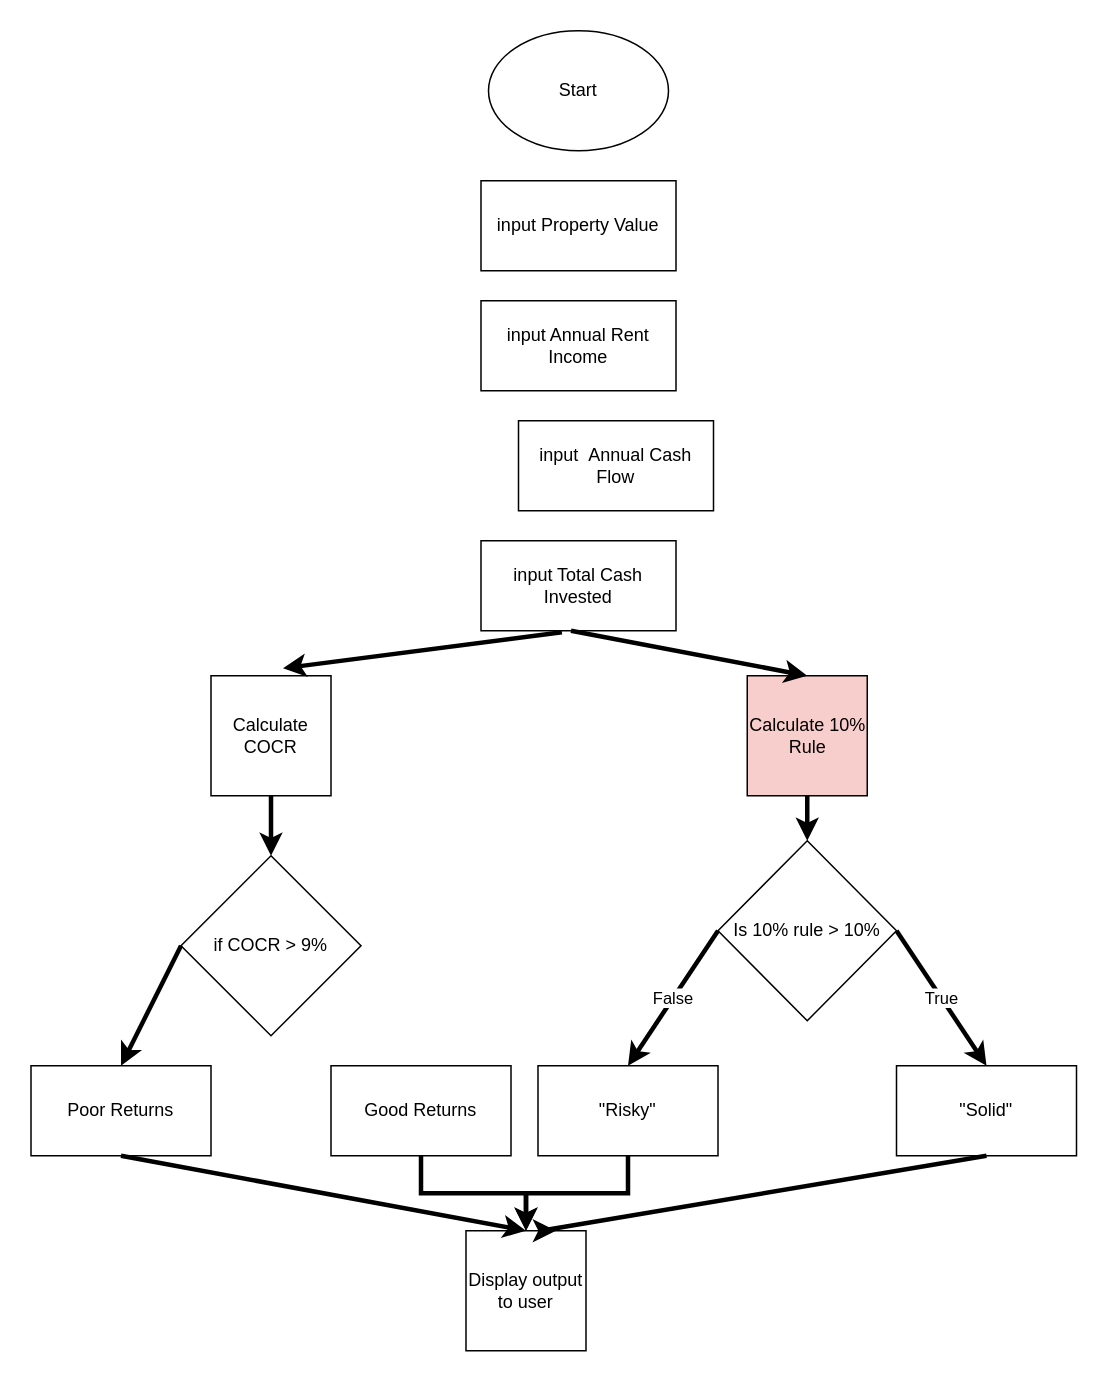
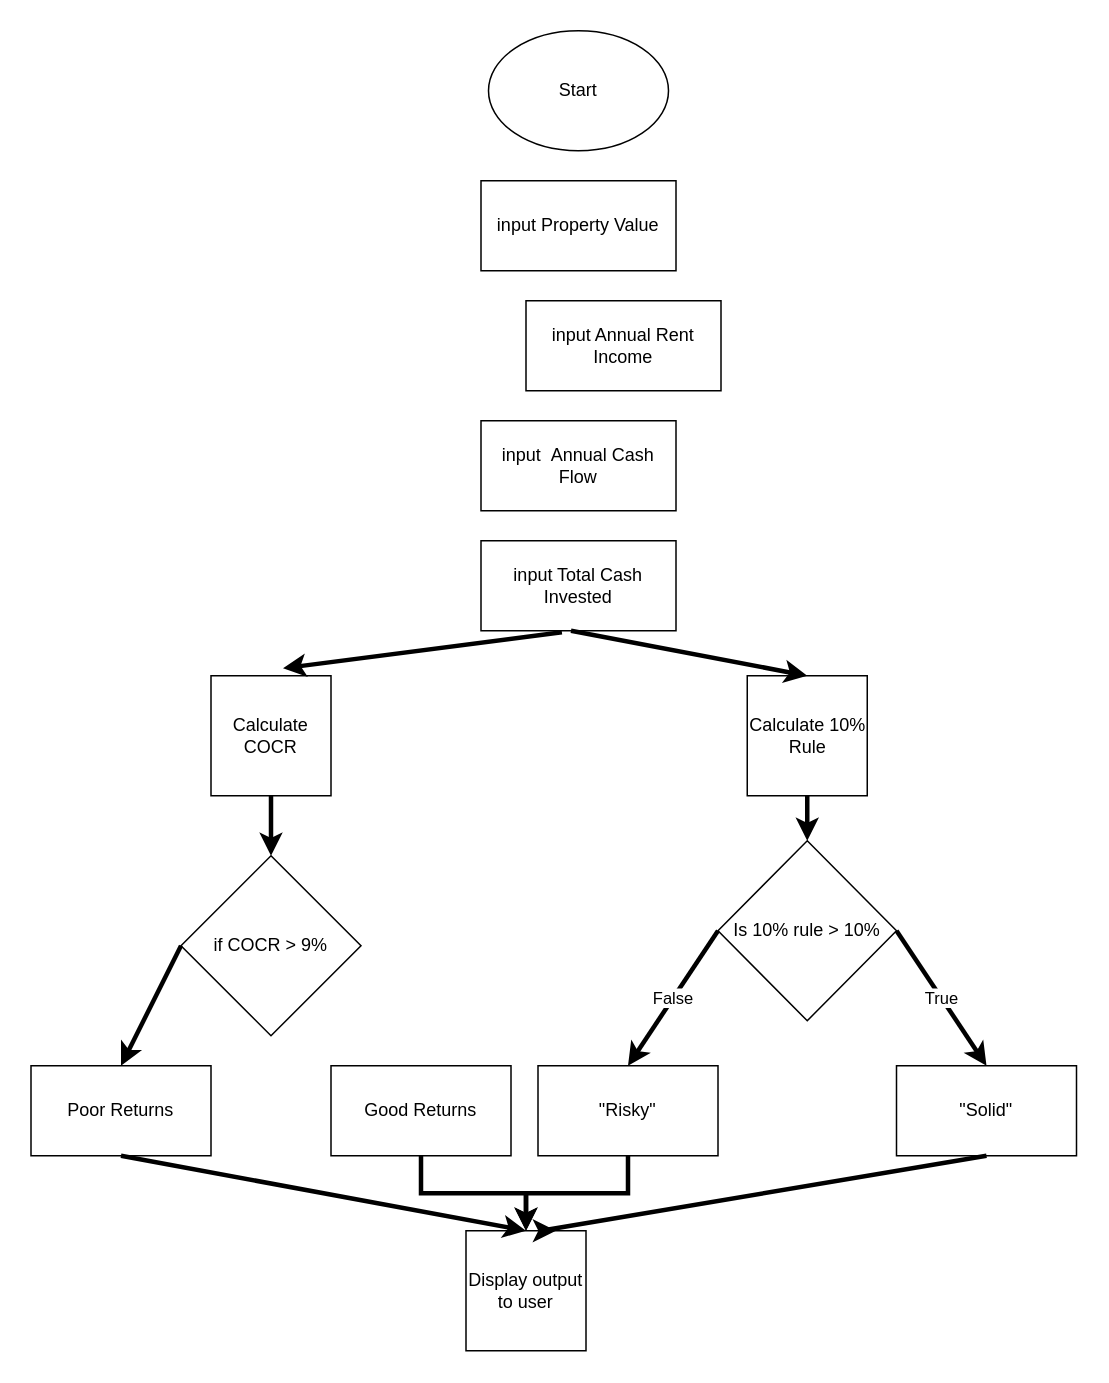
  <mxCell id="0" />
  <mxCell id="1" parent="0" />
  <mxCell id="2" value="input Property Value" style="rounded=0;whiteSpace=wrap;html=1;" vertex="1" parent="1"><mxGeometry x="320" y="120" width="130" height="60" as="geometry" /></mxCell>
  <mxCell id="3" value="Start" style="ellipse;whiteSpace=wrap;html=1;" vertex="1" parent="1"><mxGeometry x="325" y="20" width="120" height="80" as="geometry" /></mxCell>
- <mxCell id="4" value="input Annual Rent Income" style="rounded=0;whiteSpace=wrap;html=1;" vertex="1" parent="1"><mxGeometry x="320" y="200" width="130" height="60" as="geometry" /></mxCell>
- <mxCell id="5" value="input &amp;nbsp;Annual Cash Flow" style="rounded=0;whiteSpace=wrap;html=1;" vertex="1" parent="1"><mxGeometry x="345" y="280" width="130" height="60" as="geometry" /></mxCell>
+ <mxCell id="4" value="input Annual Rent Income" style="rounded=0;whiteSpace=wrap;html=1;" vertex="1" parent="1"><mxGeometry x="350" y="200" width="130" height="60" as="geometry" /></mxCell>
+ <mxCell id="5" value="input &amp;nbsp;Annual Cash Flow" style="rounded=0;whiteSpace=wrap;html=1;" vertex="1" parent="1"><mxGeometry x="320" y="280" width="130" height="60" as="geometry" /></mxCell>
  <mxCell id="6" value="input Total Cash Invested" style="rounded=0;whiteSpace=wrap;html=1;" vertex="1" parent="1"><mxGeometry x="320" y="360" width="130" height="60" as="geometry" /></mxCell>
  <mxCell id="7" value="" style="edgeStyle=orthogonalEdgeStyle;rounded=0;orthogonalLoop=1;jettySize=auto;html=1;strokeWidth=3;" edge="1" parent="1" source="8" target="18"><mxGeometry relative="1" as="geometry" /></mxCell>
  <mxCell id="8" value="Calculate&lt;br&gt;COCR" style="whiteSpace=wrap;html=1;aspect=fixed;" vertex="1" parent="1"><mxGeometry x="140" y="450" width="80" height="80" as="geometry" /></mxCell>
  <mxCell id="9" value="" style="edgeStyle=orthogonalEdgeStyle;rounded=0;orthogonalLoop=1;jettySize=auto;html=1;strokeWidth=3;" edge="1" parent="1" source="10" target="11"><mxGeometry relative="1" as="geometry" /></mxCell>
- <mxCell id="10" value="Calculate 10% Rule" style="whiteSpace=wrap;html=1;aspect=fixed;fillColor=#f8cecc;" vertex="1" parent="1"><mxGeometry x="497.5" y="450" width="80" height="80" as="geometry" /></mxCell>
+ <mxCell id="10" value="Calculate 10% Rule" style="whiteSpace=wrap;html=1;aspect=fixed;" vertex="1" parent="1"><mxGeometry x="497.5" y="450" width="80" height="80" as="geometry" /></mxCell>
  <mxCell id="11" value="Is 10% rule &amp;gt; 10%" style="rhombus;whiteSpace=wrap;html=1;" vertex="1" parent="1"><mxGeometry x="478" y="560" width="119" height="120" as="geometry" /></mxCell>
  <mxCell id="12" value="&quot;Solid&quot;" style="rounded=0;whiteSpace=wrap;html=1;" vertex="1" parent="1"><mxGeometry x="597" y="710" width="120" height="60" as="geometry" /></mxCell>
  <mxCell id="13" value="" style="edgeStyle=orthogonalEdgeStyle;rounded=0;orthogonalLoop=1;jettySize=auto;html=1;strokeWidth=3;" edge="1" parent="1" source="14" target="26"><mxGeometry relative="1" as="geometry" /></mxCell>
  <mxCell id="14" value="&quot;Risky&quot;" style="rounded=0;whiteSpace=wrap;html=1;" vertex="1" parent="1"><mxGeometry x="358" y="710" width="120" height="60" as="geometry" /></mxCell>
  <mxCell id="15" value="True" style="endArrow=classic;html=1;strokeWidth=3;exitX=1;exitY=0.5;exitDx=0;exitDy=0;entryX=0.5;entryY=0;entryDx=0;entryDy=0;" edge="1" parent="1" source="11" target="12"><mxGeometry width="50" height="50" relative="1" as="geometry"><mxPoint x="447.5" y="510" as="sourcePoint" /><mxPoint x="637.5" y="700" as="targetPoint" /></mxGeometry></mxCell>
  <mxCell id="16" value="False" style="endArrow=classic;html=1;strokeWidth=3;entryX=0.5;entryY=0;entryDx=0;entryDy=0;" edge="1" parent="1" target="14"><mxGeometry width="50" height="50" relative="1" as="geometry"><mxPoint x="478" y="620" as="sourcePoint" /><mxPoint x="470.5" y="710" as="targetPoint" /><Array as="points" /></mxGeometry></mxCell>
  <mxCell id="17" style="edgeStyle=orthogonalEdgeStyle;rounded=0;orthogonalLoop=1;jettySize=auto;html=1;exitX=0.5;exitY=1;exitDx=0;exitDy=0;strokeWidth=3;" edge="1" parent="1" source="14" target="14"><mxGeometry relative="1" as="geometry" /></mxCell>
  <mxCell id="18" value="if COCR &amp;gt; 9%" style="rhombus;whiteSpace=wrap;html=1;" vertex="1" parent="1"><mxGeometry x="120" y="570" width="120" height="120" as="geometry" /></mxCell>
  <mxCell id="19" value="" style="edgeStyle=orthogonalEdgeStyle;rounded=0;orthogonalLoop=1;jettySize=auto;html=1;strokeWidth=3;" edge="1" parent="1" source="20" target="26"><mxGeometry relative="1" as="geometry" /></mxCell>
  <mxCell id="20" value="Good Returns" style="rounded=0;whiteSpace=wrap;html=1;" vertex="1" parent="1"><mxGeometry x="220" y="710" width="120" height="60" as="geometry" /></mxCell>
  <mxCell id="21" value="Poor Returns" style="rounded=0;whiteSpace=wrap;html=1;" vertex="1" parent="1"><mxGeometry x="20" y="710" width="120" height="60" as="geometry" /></mxCell>
  <mxCell id="22" style="edgeStyle=orthogonalEdgeStyle;rounded=0;orthogonalLoop=1;jettySize=auto;html=1;exitX=0.5;exitY=1;exitDx=0;exitDy=0;strokeWidth=3;" edge="1" parent="1" source="21" target="21"><mxGeometry relative="1" as="geometry" /></mxCell>
  <mxCell id="23" value="" style="endArrow=classic;html=1;strokeWidth=3;exitX=0;exitY=0.5;exitDx=0;exitDy=0;entryX=0.5;entryY=0;entryDx=0;entryDy=0;" edge="1" parent="1" source="18" target="21"><mxGeometry width="50" height="50" relative="1" as="geometry"><mxPoint x="390" y="520" as="sourcePoint" /><mxPoint x="440" y="470" as="targetPoint" /></mxGeometry></mxCell>
  <mxCell id="24" value="" style="endArrow=classic;html=1;strokeWidth=3;entryX=0.5;entryY=0;entryDx=0;entryDy=0;" edge="1" parent="1" target="10"><mxGeometry width="50" height="50" relative="1" as="geometry"><mxPoint x="380" y="420" as="sourcePoint" /><mxPoint x="430" y="370" as="targetPoint" /></mxGeometry></mxCell>
  <mxCell id="25" value="" style="endArrow=classic;html=1;strokeWidth=3;exitX=0.415;exitY=1.017;exitDx=0;exitDy=0;exitPerimeter=0;entryX=0.6;entryY=-0.062;entryDx=0;entryDy=0;entryPerimeter=0;" edge="1" parent="1" source="6" target="8"><mxGeometry width="50" height="50" relative="1" as="geometry"><mxPoint x="390" y="640" as="sourcePoint" /><mxPoint x="440" y="590" as="targetPoint" /></mxGeometry></mxCell>
  <mxCell id="26" value="Display output to user" style="whiteSpace=wrap;html=1;aspect=fixed;" vertex="1" parent="1"><mxGeometry x="310" y="820" width="80" height="80" as="geometry" /></mxCell>
  <mxCell id="27" value="" style="endArrow=classic;html=1;strokeWidth=3;exitX=0.5;exitY=1;exitDx=0;exitDy=0;entryX=0.5;entryY=0;entryDx=0;entryDy=0;" edge="1" parent="1" source="21" target="26"><mxGeometry width="50" height="50" relative="1" as="geometry"><mxPoint x="390" y="620" as="sourcePoint" /><mxPoint x="440" y="570" as="targetPoint" /></mxGeometry></mxCell>
  <mxCell id="28" value="" style="endArrow=classic;html=1;strokeWidth=3;exitX=0.5;exitY=1;exitDx=0;exitDy=0;entryX=0.75;entryY=0;entryDx=0;entryDy=0;" edge="1" parent="1" source="12" target="26"><mxGeometry width="50" height="50" relative="1" as="geometry"><mxPoint x="390" y="620" as="sourcePoint" /><mxPoint x="440" y="570" as="targetPoint" /><Array as="points"><mxPoint x="360" y="820" /></Array></mxGeometry></mxCell>
